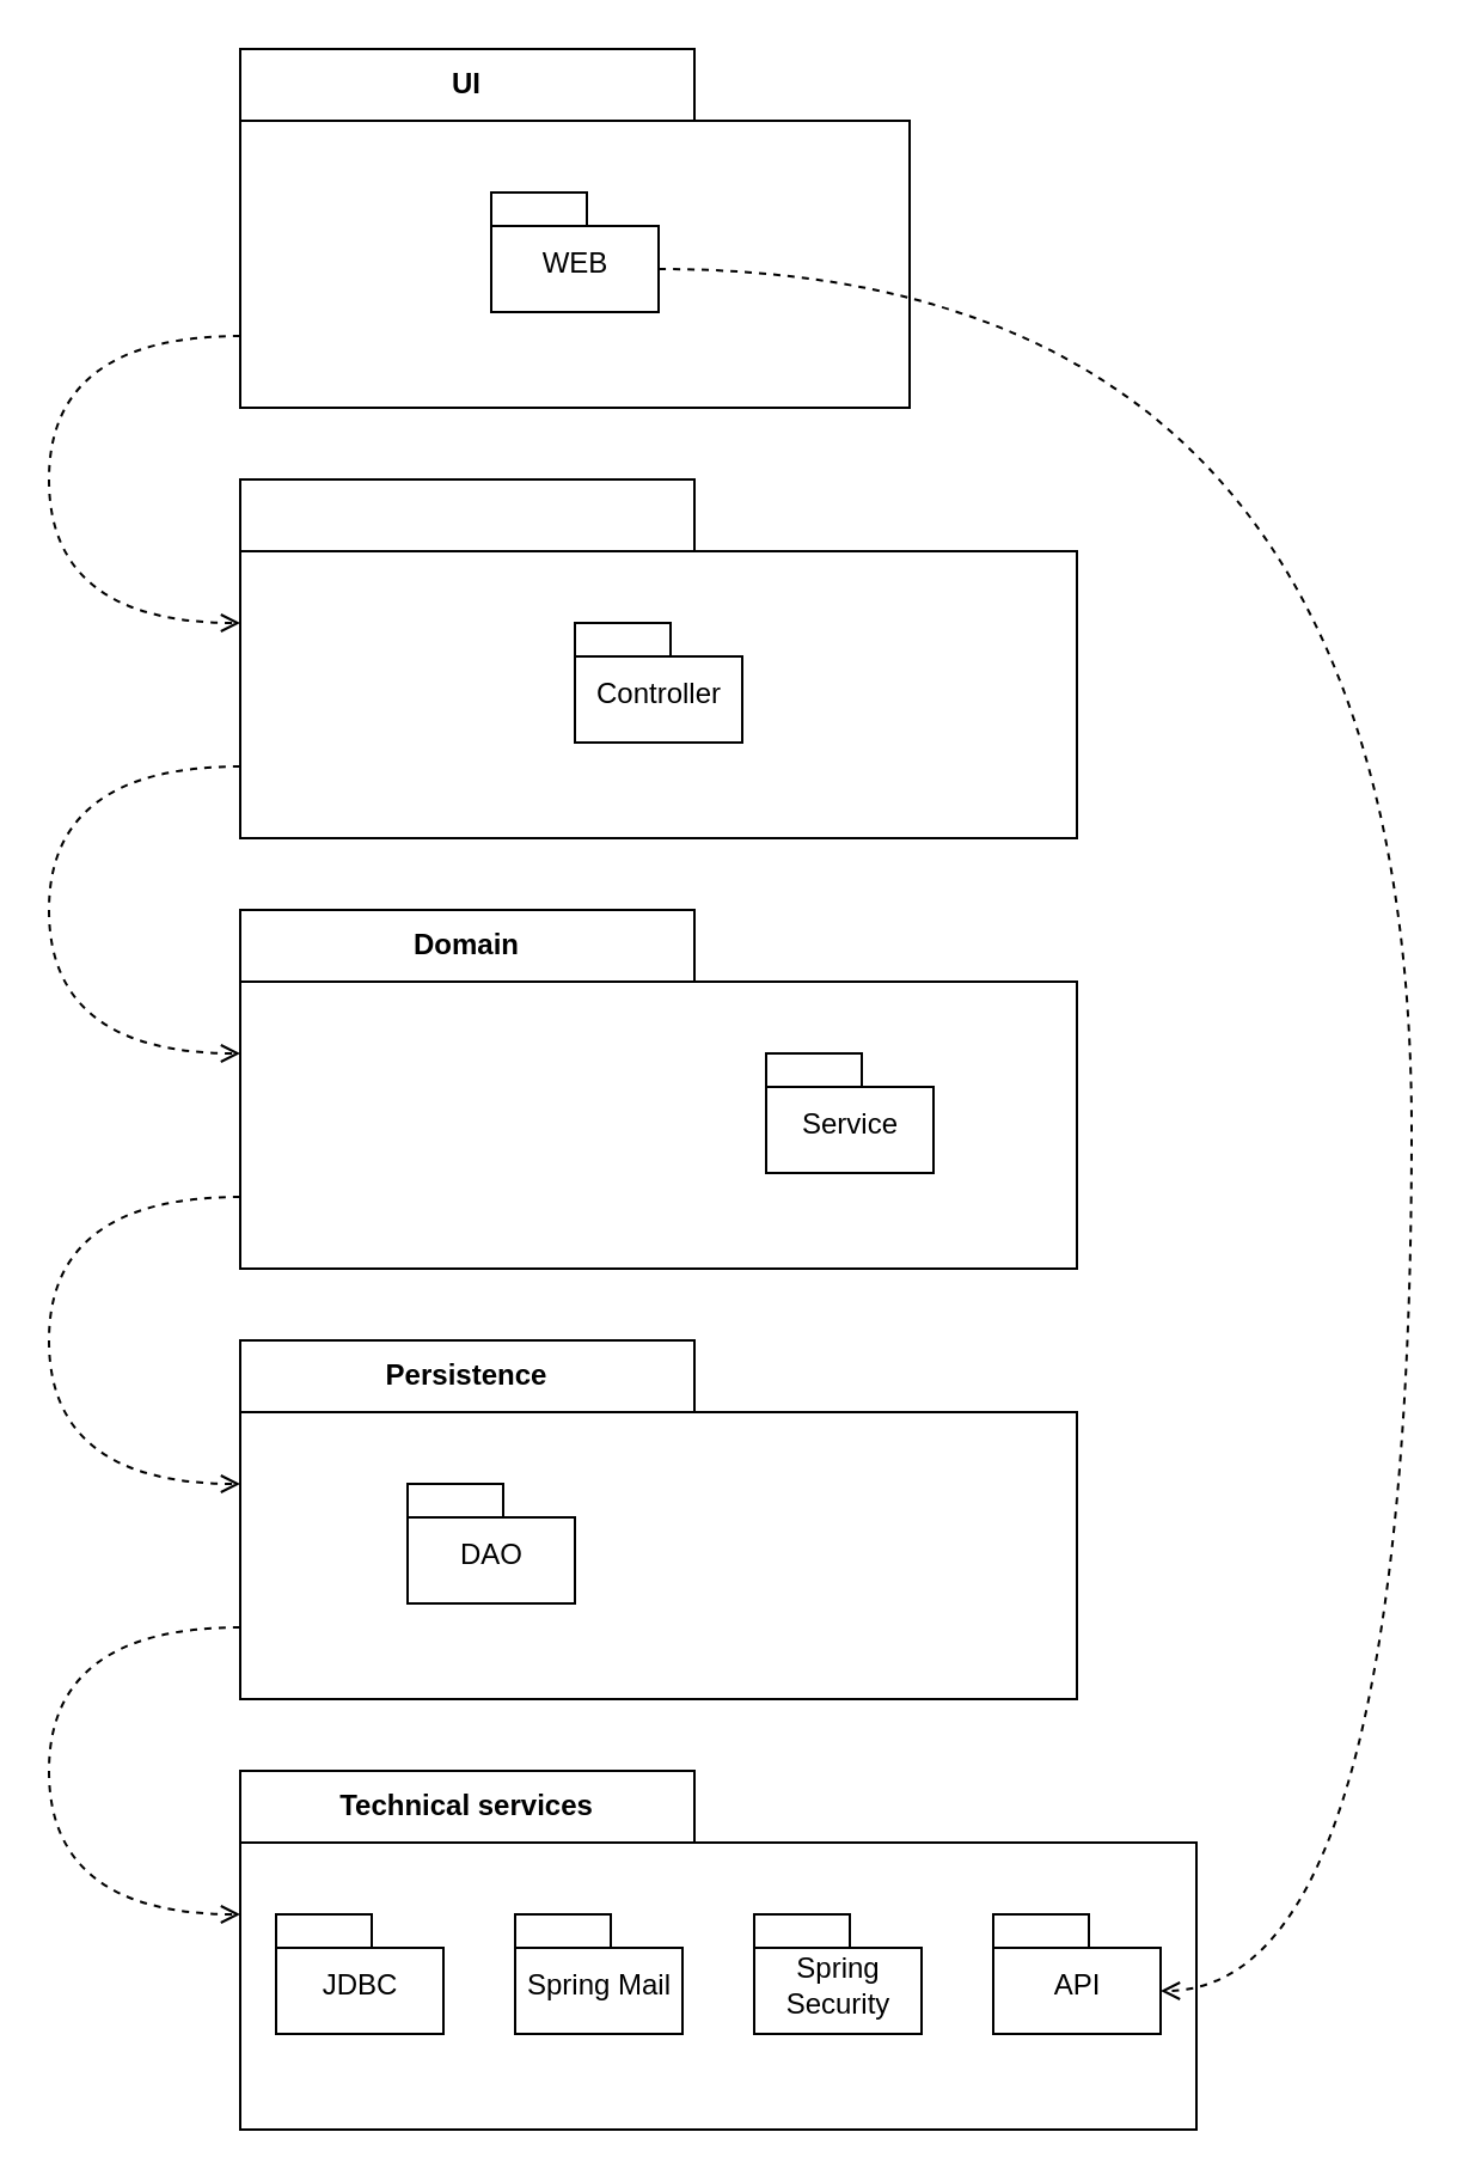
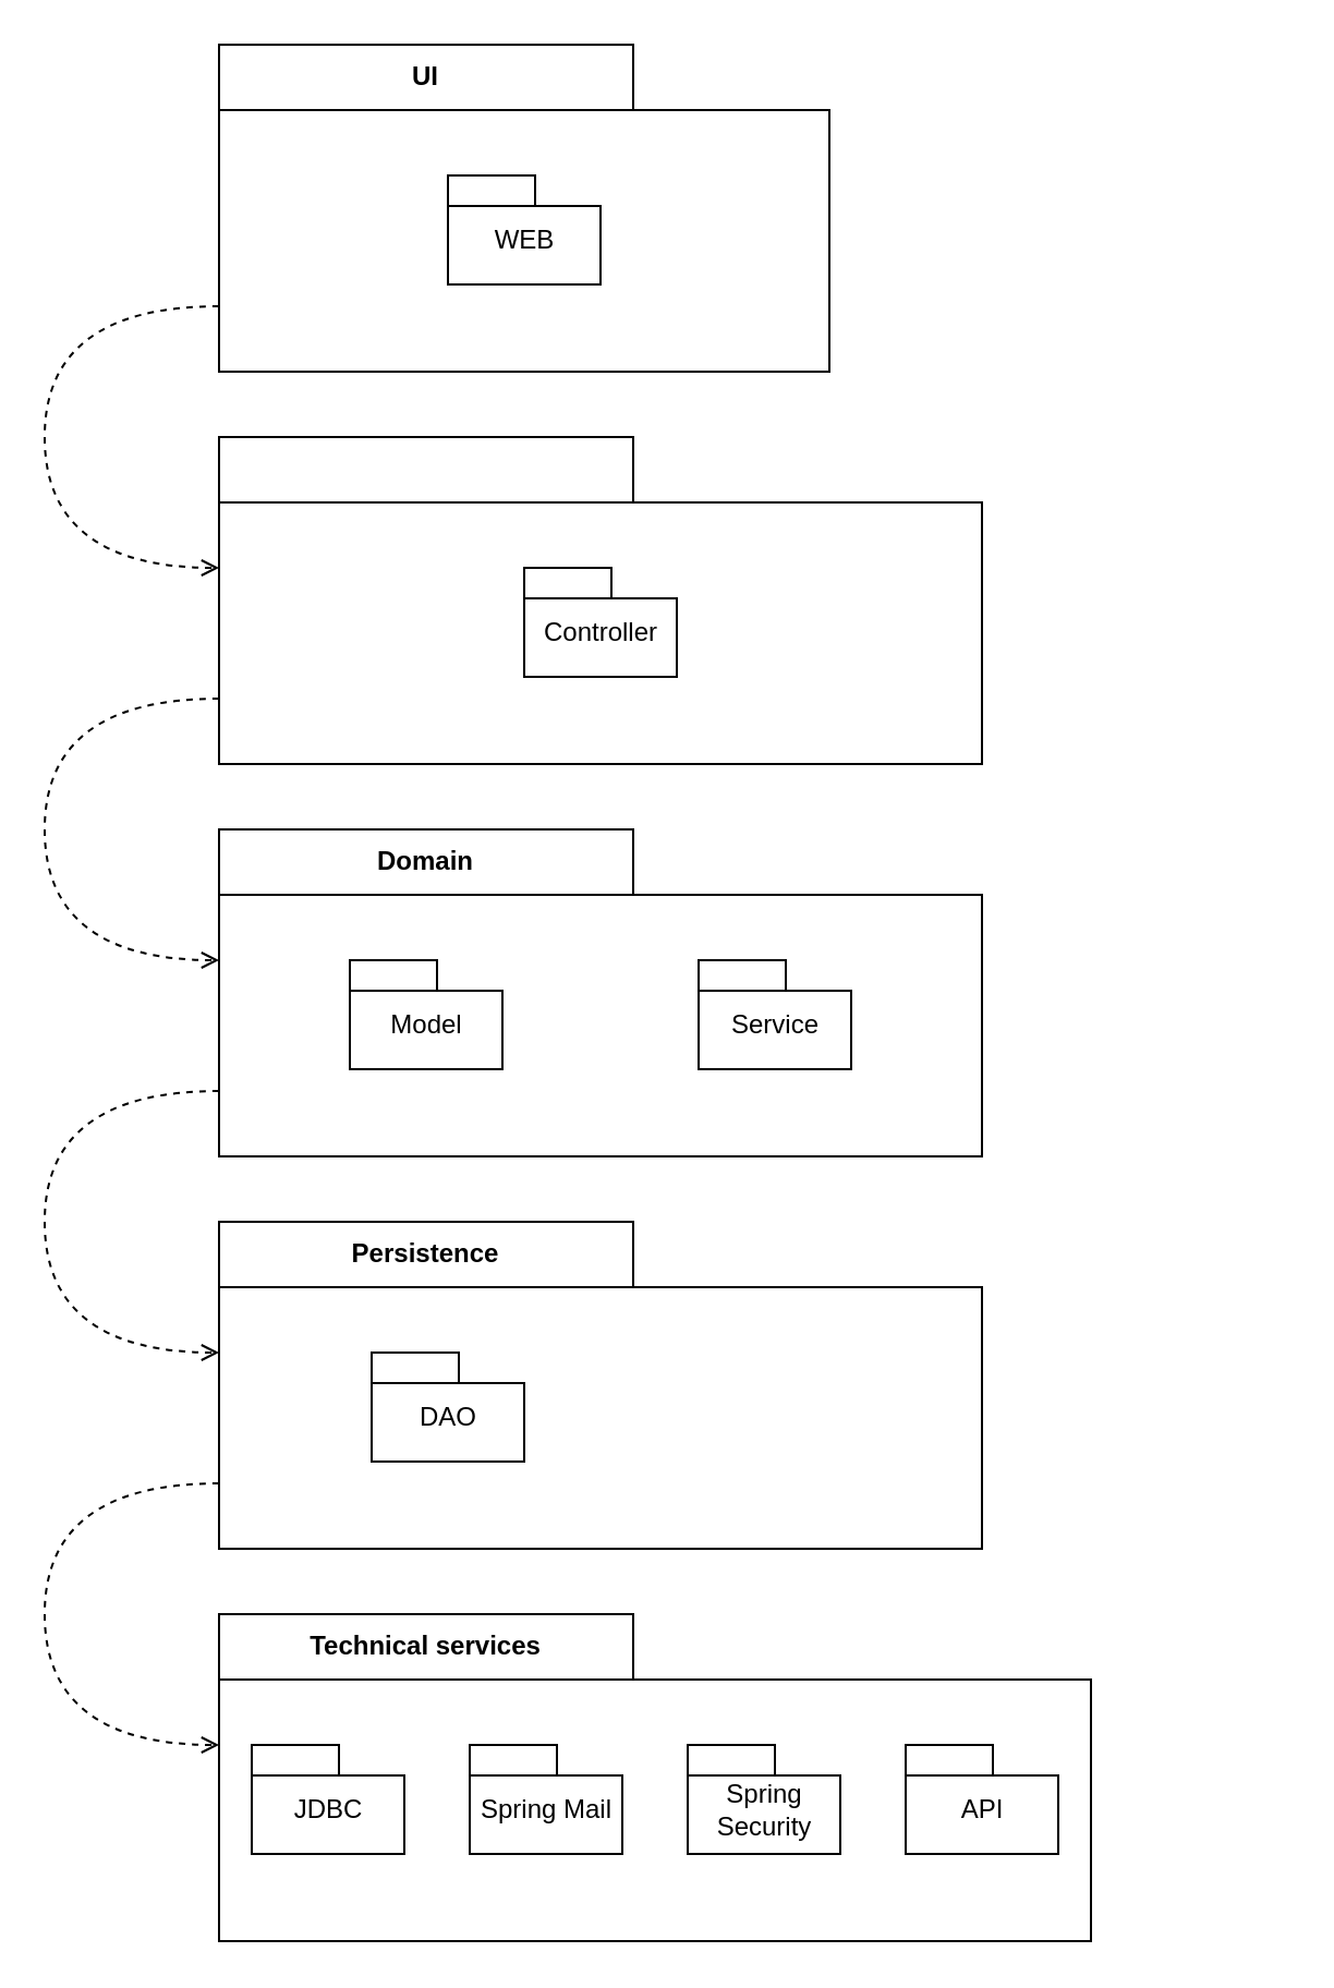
  <mxCell id="0" />
  <mxCell id="1" parent="0" />
  <mxCell id="2" value="" style="shape=folder;fontStyle=1;spacingTop=10;tabWidth=190;tabHeight=30;tabPosition=left;html=1;" vertex="1" parent="1"><mxGeometry x="100" y="740" width="400" height="150" as="geometry" /></mxCell>
  <mxCell id="3" style="edgeStyle=orthogonalEdgeStyle;curved=1;orthogonalLoop=1;jettySize=auto;html=1;exitX=0;exitY=0;exitDx=0;exitDy=120;exitPerimeter=0;entryX=0;entryY=0;entryDx=0;entryDy=60;entryPerimeter=0;dashed=1;endArrow=open;endFill=0;" edge="1" parent="1" source="4" target="2"><mxGeometry relative="1" as="geometry"><Array as="points"><mxPoint x="20" y="680" /><mxPoint x="20" y="800" /></Array></mxGeometry></mxCell>
  <mxCell id="4" value="" style="shape=folder;fontStyle=1;spacingTop=10;tabWidth=190;tabHeight=30;tabPosition=left;html=1;" vertex="1" parent="1"><mxGeometry x="100" y="560" width="350" height="150" as="geometry" /></mxCell>
  <mxCell id="5" style="edgeStyle=orthogonalEdgeStyle;curved=1;orthogonalLoop=1;jettySize=auto;html=1;exitX=0;exitY=0;exitDx=0;exitDy=120;exitPerimeter=0;entryX=0;entryY=0;entryDx=0;entryDy=60;entryPerimeter=0;dashed=1;endArrow=open;endFill=0;" edge="1" parent="1" source="6" target="4"><mxGeometry relative="1" as="geometry"><Array as="points"><mxPoint x="20" y="500" /><mxPoint x="20" y="620" /></Array></mxGeometry></mxCell>
  <mxCell id="6" value="" style="shape=folder;fontStyle=1;spacingTop=10;tabWidth=190;tabHeight=30;tabPosition=left;html=1;" vertex="1" parent="1"><mxGeometry x="100" y="380" width="350" height="150" as="geometry" /></mxCell>
  <mxCell id="7" style="edgeStyle=orthogonalEdgeStyle;orthogonalLoop=1;jettySize=auto;html=1;exitX=0;exitY=0;exitDx=0;exitDy=120;exitPerimeter=0;entryX=0;entryY=0;entryDx=0;entryDy=60;entryPerimeter=0;curved=1;dashed=1;endArrow=open;endFill=0;" edge="1" parent="1" source="8" target="13"><mxGeometry relative="1" as="geometry"><Array as="points"><mxPoint x="20" y="140" /><mxPoint x="20" y="260" /></Array></mxGeometry></mxCell>
  <mxCell id="8" value="" style="shape=folder;fontStyle=1;spacingTop=10;tabWidth=190;tabHeight=30;tabPosition=left;html=1;" vertex="1" parent="1"><mxGeometry x="100" y="20" width="280" height="150" as="geometry" /></mxCell>
  <mxCell id="9" value="&lt;b&gt;UI&lt;/b&gt;" style="text;html=1;strokeColor=none;fillColor=none;align=center;verticalAlign=middle;whiteSpace=wrap;rounded=0;" vertex="1" parent="1"><mxGeometry x="100" y="20" width="190" height="30" as="geometry" /></mxCell>
- <mxCell id="10" style="edgeStyle=orthogonalEdgeStyle;curved=1;orthogonalLoop=1;jettySize=auto;html=1;exitX=0;exitY=0;exitDx=70;exitDy=32;exitPerimeter=0;entryX=0;entryY=0;entryDx=70;entryDy=32;entryPerimeter=0;dashed=1;endArrow=open;endFill=0;" edge="1" parent="1" source="11" target="19"><mxGeometry relative="1" as="geometry"><Array as="points"><mxPoint x="590" y="112" /><mxPoint x="590" y="832" /></Array></mxGeometry></mxCell>
  <mxCell id="11" value="&lt;span style=&quot;font-weight: normal;&quot;&gt;WEB&lt;/span&gt;" style="shape=folder;fontStyle=1;spacingTop=10;tabWidth=40;tabHeight=14;tabPosition=left;html=1;" vertex="1" parent="1"><mxGeometry x="205" y="80" width="70" height="50" as="geometry" /></mxCell>
  <mxCell id="12" style="edgeStyle=orthogonalEdgeStyle;curved=1;orthogonalLoop=1;jettySize=auto;html=1;exitX=0;exitY=0;exitDx=0;exitDy=120;exitPerimeter=0;entryX=0;entryY=0;entryDx=0;entryDy=60;entryPerimeter=0;dashed=1;endArrow=open;endFill=0;" edge="1" parent="1" source="13" target="6"><mxGeometry relative="1" as="geometry"><Array as="points"><mxPoint x="20" y="320" /><mxPoint x="20" y="440" /></Array></mxGeometry></mxCell>
  <mxCell id="13" value="" style="shape=folder;fontStyle=1;spacingTop=10;tabWidth=190;tabHeight=30;tabPosition=left;html=1;" vertex="1" parent="1"><mxGeometry x="100" y="200" width="350" height="150" as="geometry" /></mxCell>
  <mxCell id="14" value="&lt;span style=&quot;font-weight: normal;&quot;&gt;Controller&lt;/span&gt;" style="shape=folder;fontStyle=1;spacingTop=10;tabWidth=40;tabHeight=14;tabPosition=left;html=1;" vertex="1" parent="1"><mxGeometry x="240" y="260" width="70" height="50" as="geometry" /></mxCell>
  <mxCell id="15" value="&lt;b&gt;Domain&lt;/b&gt;" style="text;html=1;strokeColor=none;fillColor=none;align=center;verticalAlign=middle;whiteSpace=wrap;rounded=0;" vertex="1" parent="1"><mxGeometry x="100" y="380" width="190" height="30" as="geometry" /></mxCell>
  <mxCell id="16" value="&lt;span style=&quot;font-weight: normal;&quot;&gt;Service&lt;br&gt;&lt;/span&gt;" style="shape=folder;fontStyle=1;spacingTop=10;tabWidth=40;tabHeight=14;tabPosition=left;html=1;" vertex="1" parent="1"><mxGeometry x="320" y="440" width="70" height="50" as="geometry" /></mxCell>
  <mxCell id="17" value="&lt;span style=&quot;font-weight: normal;&quot;&gt;DAO&lt;/span&gt;" style="shape=folder;fontStyle=1;spacingTop=10;tabWidth=40;tabHeight=14;tabPosition=left;html=1;" vertex="1" parent="1"><mxGeometry x="170" y="620" width="70" height="50" as="geometry" /></mxCell>
  <mxCell id="18" value="&lt;b&gt;Technical services&lt;/b&gt;" style="text;html=1;strokeColor=none;fillColor=none;align=center;verticalAlign=middle;whiteSpace=wrap;rounded=0;" vertex="1" parent="1"><mxGeometry x="100" y="740" width="190" height="30" as="geometry" /></mxCell>
  <mxCell id="19" value="&lt;span style=&quot;font-weight: normal;&quot;&gt;API&lt;/span&gt;" style="shape=folder;fontStyle=1;spacingTop=10;tabWidth=40;tabHeight=14;tabPosition=left;html=1;" vertex="1" parent="1"><mxGeometry x="415" y="800" width="70" height="50" as="geometry" /></mxCell>
  <mxCell id="20" value="&lt;span style=&quot;font-weight: normal;&quot;&gt;Spring&lt;br&gt;Security&lt;br&gt;&lt;/span&gt;" style="shape=folder;fontStyle=1;spacingTop=10;tabWidth=40;tabHeight=14;tabPosition=left;html=1;" vertex="1" parent="1"><mxGeometry x="315" y="800" width="70" height="50" as="geometry" /></mxCell>
  <mxCell id="21" value="&lt;span style=&quot;font-weight: normal;&quot;&gt;Spring Mail&lt;br&gt;&lt;/span&gt;" style="shape=folder;fontStyle=1;spacingTop=10;tabWidth=40;tabHeight=14;tabPosition=left;html=1;" vertex="1" parent="1"><mxGeometry x="215" y="800" width="70" height="50" as="geometry" /></mxCell>
  <mxCell id="22" value="&lt;span style=&quot;font-weight: normal;&quot;&gt;JDBC&lt;br&gt;&lt;/span&gt;" style="shape=folder;fontStyle=1;spacingTop=10;tabWidth=40;tabHeight=14;tabPosition=left;html=1;" vertex="1" parent="1"><mxGeometry x="115" y="800" width="70" height="50" as="geometry" /></mxCell>
  <mxCell id="23" value="&lt;b&gt;Persistence&lt;/b&gt;" style="text;html=1;strokeColor=none;fillColor=none;align=center;verticalAlign=middle;whiteSpace=wrap;rounded=0;" vertex="1" parent="1"><mxGeometry x="100" y="560" width="190" height="30" as="geometry" /></mxCell>
+ <mxCell id="24" value="&lt;span style=&quot;font-weight: normal;&quot;&gt;Model&lt;/span&gt;" style="shape=folder;fontStyle=1;spacingTop=10;tabWidth=40;tabHeight=14;tabPosition=left;html=1;" vertex="1" parent="1"><mxGeometry x="160" y="440" width="70" height="50" as="geometry" /></mxCell>
